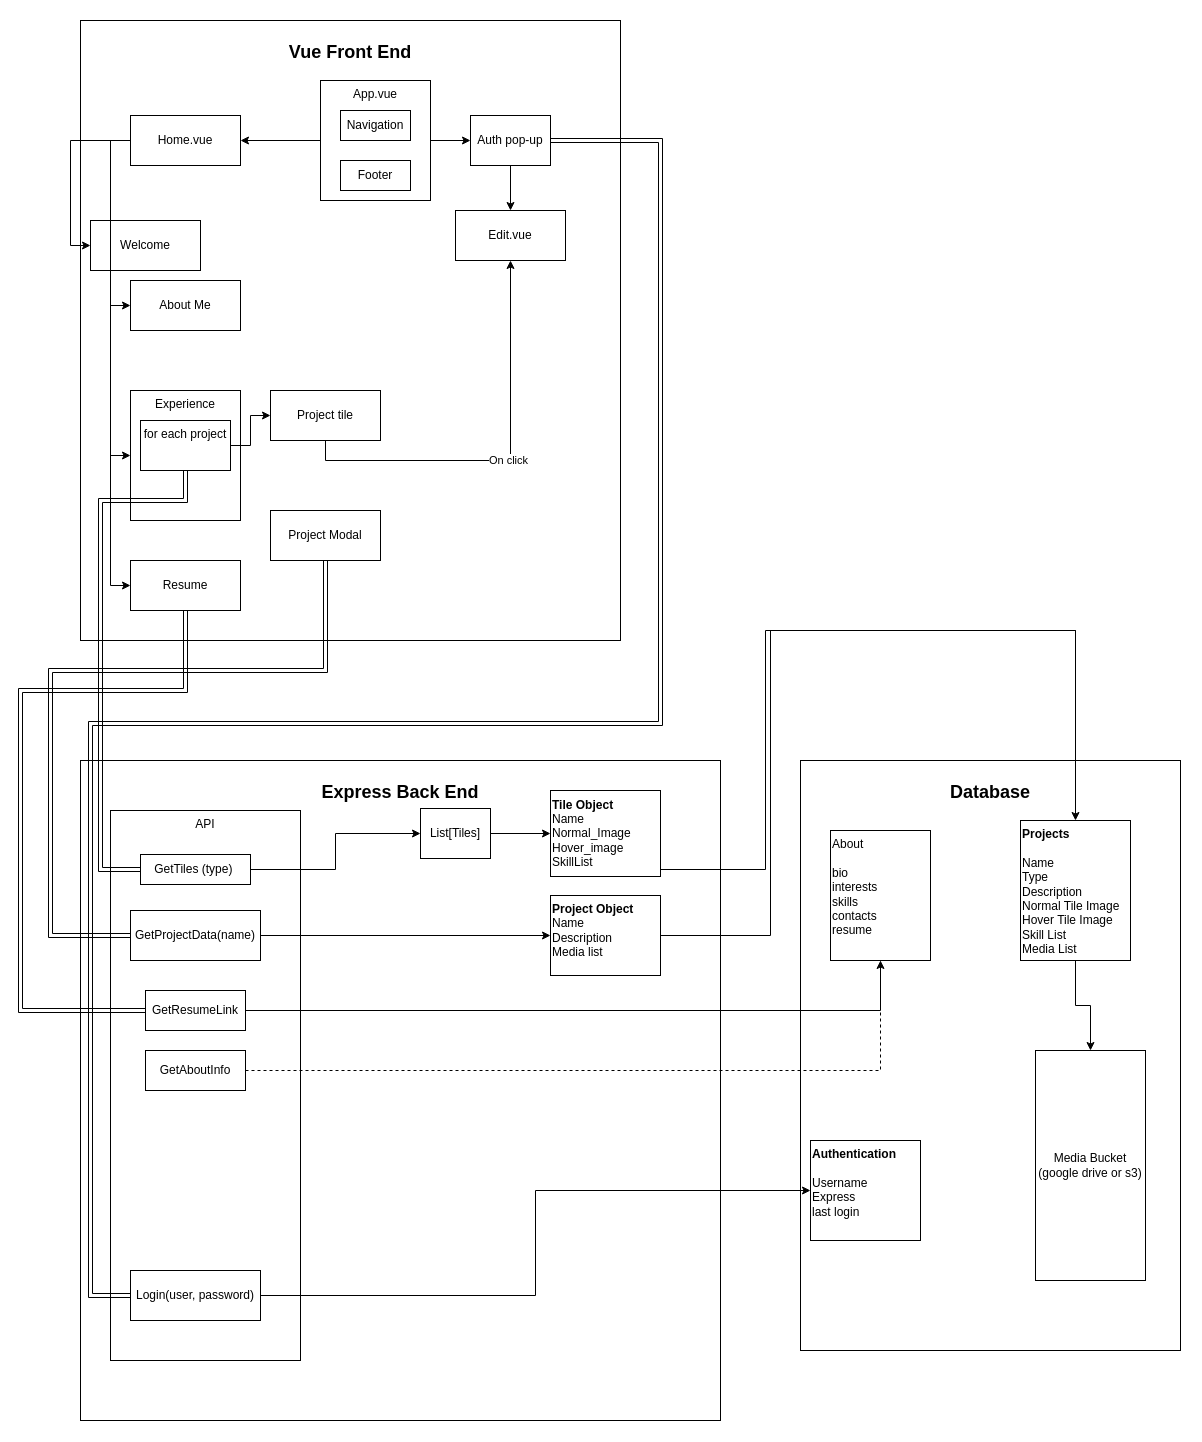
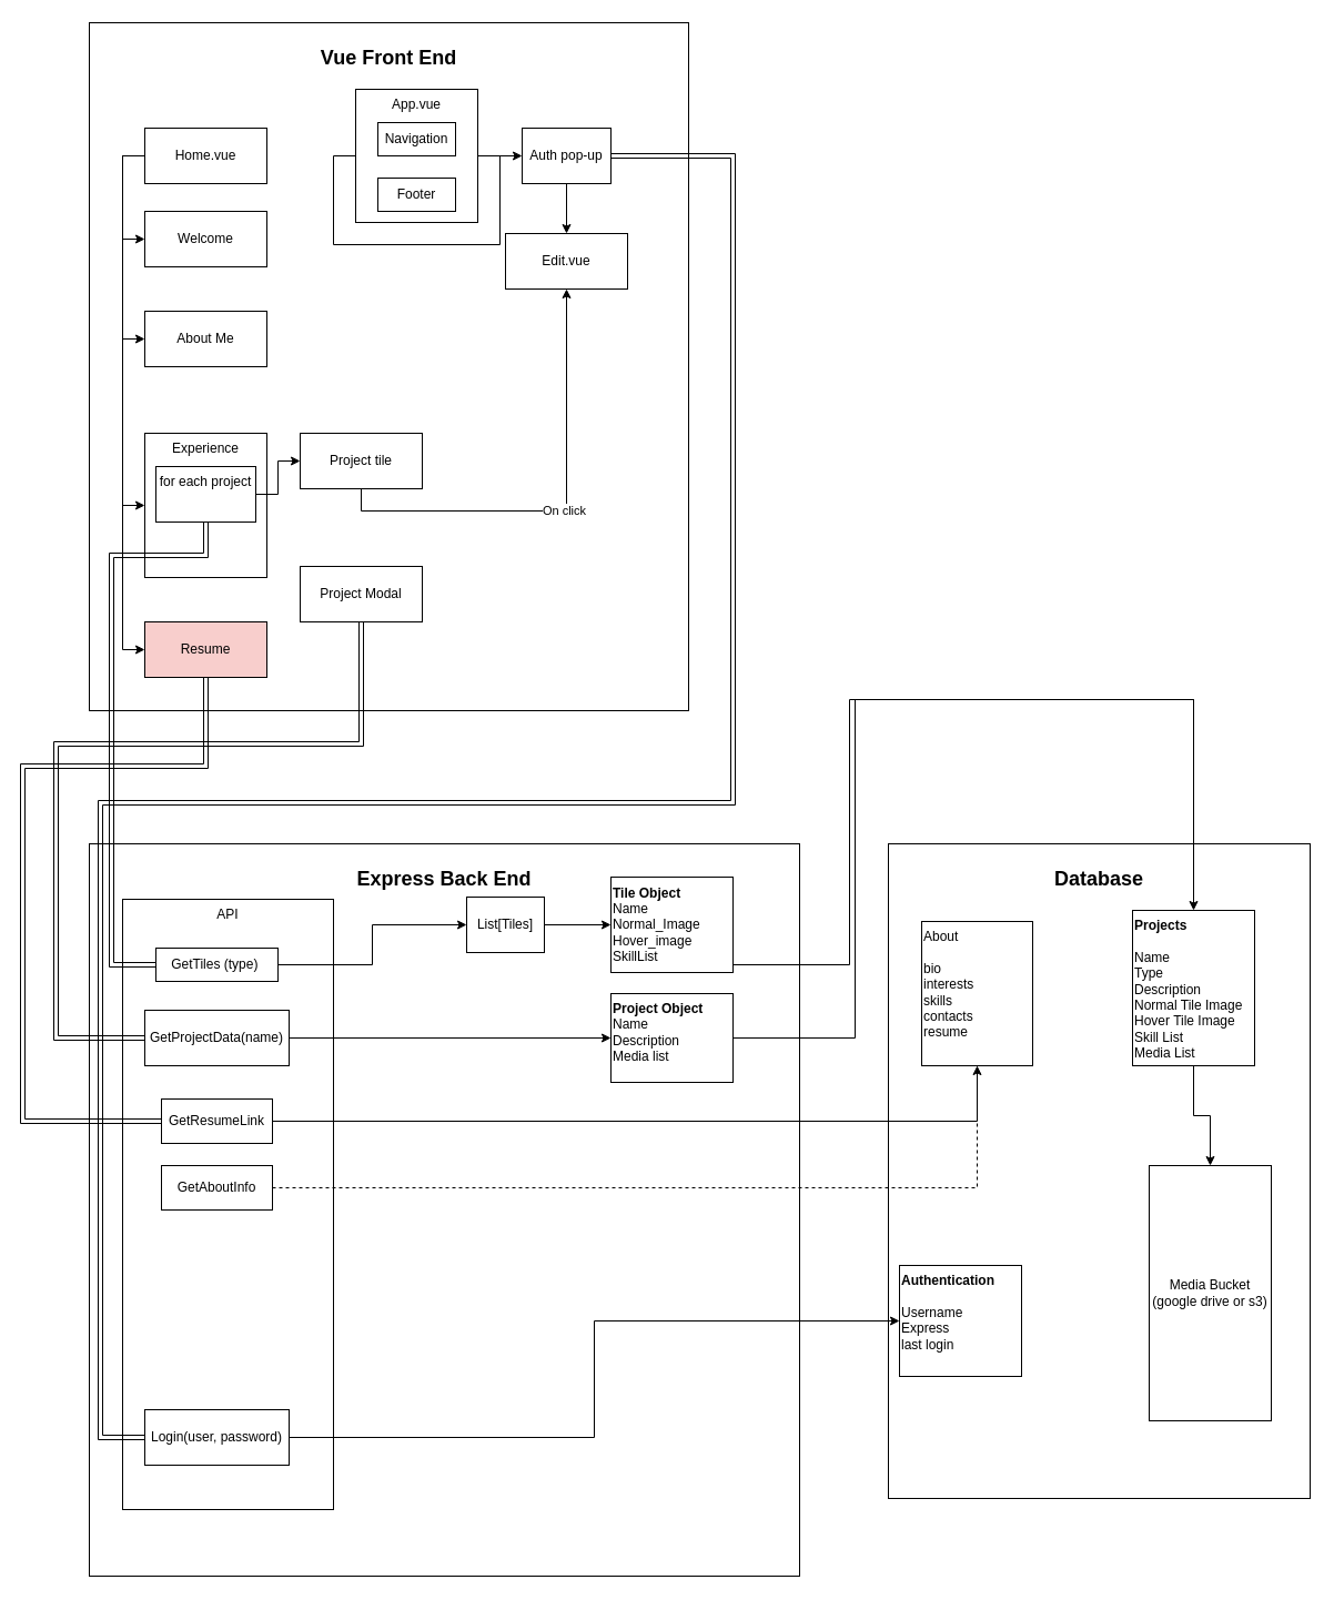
  <mxCell id="0" />
  <mxCell id="1" parent="0" />
  <mxCell id="2" value="&lt;h2&gt;Vue Front End&lt;/h2&gt;" style="html=1;whiteSpace=wrap;labelPosition=center;verticalLabelPosition=middle;align=center;verticalAlign=top;" vertex="1" parent="1"><mxGeometry x="80" y="20" width="540" height="620" as="geometry" /></mxCell>
- <mxCell id="3" style="edgeStyle=orthogonalEdgeStyle;rounded=0;orthogonalLoop=1;jettySize=auto;html=1;exitX=0;exitY=0.5;exitDx=0;exitDy=0;entryX=1;entryY=0.5;entryDx=0;entryDy=0;" edge="1" parent="1" source="5" target="16"><mxGeometry relative="1" as="geometry" /></mxCell>
+ <mxCell id="3" style="edgeStyle=orthogonalEdgeStyle;rounded=0;orthogonalLoop=1;jettySize=auto;html=1;exitX=0;exitY=0.5;exitDx=0;exitDy=0;" edge="1" parent="1" source="5" target="11"><mxGeometry relative="1" as="geometry" /></mxCell>
  <mxCell id="4" style="edgeStyle=orthogonalEdgeStyle;rounded=0;orthogonalLoop=1;jettySize=auto;html=1;exitX=1;exitY=0.5;exitDx=0;exitDy=0;entryX=0;entryY=0.5;entryDx=0;entryDy=0;" edge="1" parent="1" source="5" target="24"><mxGeometry relative="1" as="geometry" /></mxCell>
  <mxCell id="5" value="App.vue" style="html=1;whiteSpace=wrap;verticalAlign=top;" vertex="1" parent="1"><mxGeometry x="320" width="110" height="120" as="geometry" y="80" /></mxCell>
  <mxCell id="6" value="Navigation" style="html=1;whiteSpace=wrap;" vertex="1" parent="1"><mxGeometry x="340" y="110" width="70" height="30" as="geometry" /></mxCell>
- <mxCell id="7" value="Welcome" style="html=1;whiteSpace=wrap;" vertex="1" parent="1"><mxGeometry x="90" y="220" width="110" height="50" as="geometry" /></mxCell>
+ <mxCell id="7" value="Welcome" style="html=1;whiteSpace=wrap;" vertex="1" parent="1"><mxGeometry x="130" y="190" width="110" height="50" as="geometry" /></mxCell>
  <mxCell id="8" value="About Me" style="html=1;whiteSpace=wrap;" vertex="1" parent="1"><mxGeometry x="130" y="280" width="110" height="50" as="geometry" /></mxCell>
  <mxCell id="9" value="Experience" style="html=1;whiteSpace=wrap;verticalAlign=top;" vertex="1" parent="1"><mxGeometry x="130" y="390" width="110" height="130" as="geometry" /></mxCell>
- <mxCell id="10" value="Resume" style="html=1;whiteSpace=wrap;" vertex="1" parent="1"><mxGeometry x="130" y="560" width="110" height="50" as="geometry" /></mxCell>
+ <mxCell id="10" value="Resume" style="html=1;whiteSpace=wrap;fillColor=#f8cecc;" vertex="1" parent="1"><mxGeometry x="130" y="560" width="110" height="50" as="geometry" /></mxCell>
  <mxCell id="11" value="Footer" style="html=1;whiteSpace=wrap;" vertex="1" parent="1"><mxGeometry x="340" y="160" width="70" height="30" as="geometry" /></mxCell>
  <mxCell id="12" style="edgeStyle=orthogonalEdgeStyle;rounded=0;orthogonalLoop=1;jettySize=auto;html=1;exitX=0;exitY=0.5;exitDx=0;exitDy=0;entryX=0;entryY=0.5;entryDx=0;entryDy=0;" edge="1" parent="1" source="16" target="7"><mxGeometry relative="1" as="geometry" /></mxCell>
  <mxCell id="13" style="edgeStyle=orthogonalEdgeStyle;rounded=0;orthogonalLoop=1;jettySize=auto;html=1;exitX=0;exitY=0.5;exitDx=0;exitDy=0;entryX=0;entryY=0.5;entryDx=0;entryDy=0;" edge="1" parent="1" source="16" target="8"><mxGeometry relative="1" as="geometry" /></mxCell>
  <mxCell id="14" style="edgeStyle=orthogonalEdgeStyle;rounded=0;orthogonalLoop=1;jettySize=auto;html=1;exitX=0;exitY=0.5;exitDx=0;exitDy=0;entryX=0;entryY=0.5;entryDx=0;entryDy=0;" edge="1" parent="1" source="16" target="9"><mxGeometry relative="1" as="geometry" /></mxCell>
  <mxCell id="15" style="edgeStyle=orthogonalEdgeStyle;rounded=0;orthogonalLoop=1;jettySize=auto;html=1;exitX=0;exitY=0.5;exitDx=0;exitDy=0;entryX=0;entryY=0.5;entryDx=0;entryDy=0;" edge="1" parent="1" source="16" target="10"><mxGeometry relative="1" as="geometry" /></mxCell>
  <mxCell id="16" value="Home.vue" style="html=1;whiteSpace=wrap;" vertex="1" parent="1"><mxGeometry x="130" y="115" width="110" height="50" as="geometry" /></mxCell>
  <mxCell id="17" value="On click" style="edgeStyle=orthogonalEdgeStyle;rounded=0;orthogonalLoop=1;jettySize=auto;html=1;exitX=0.5;exitY=1;exitDx=0;exitDy=0;" edge="1" parent="1" source="18" target="22"><mxGeometry relative="1" as="geometry" /></mxCell>
  <mxCell id="18" value="Project tile" style="html=1;whiteSpace=wrap;" vertex="1" parent="1"><mxGeometry x="270" y="390" width="110" height="50" as="geometry" /></mxCell>
  <mxCell id="19" value="Project Modal" style="html=1;whiteSpace=wrap;" vertex="1" parent="1"><mxGeometry x="270" y="510" width="110" height="50" as="geometry" /></mxCell>
  <mxCell id="20" style="edgeStyle=orthogonalEdgeStyle;rounded=0;orthogonalLoop=1;jettySize=auto;html=1;exitX=1;exitY=0.5;exitDx=0;exitDy=0;entryX=0;entryY=0.5;entryDx=0;entryDy=0;" edge="1" parent="1" source="21" target="18"><mxGeometry relative="1" as="geometry" /></mxCell>
  <mxCell id="21" value="for each project" style="html=1;whiteSpace=wrap;verticalAlign=top;" vertex="1" parent="1"><mxGeometry x="140" y="420" width="90" height="50" as="geometry" /></mxCell>
  <mxCell id="22" value="Edit.vue" style="html=1;whiteSpace=wrap;" vertex="1" parent="1"><mxGeometry x="455" y="210" width="110" height="50" as="geometry" /></mxCell>
  <mxCell id="23" style="edgeStyle=orthogonalEdgeStyle;rounded=0;orthogonalLoop=1;jettySize=auto;html=1;exitX=0.5;exitY=1;exitDx=0;exitDy=0;" edge="1" parent="1" source="24" target="22"><mxGeometry relative="1" as="geometry" /></mxCell>
  <mxCell id="24" value="Auth pop-up" style="html=1;whiteSpace=wrap;" vertex="1" parent="1"><mxGeometry x="470" y="115" width="80" height="50" as="geometry" /></mxCell>
  <mxCell id="25" value="&lt;h2&gt;Express Back End&lt;/h2&gt;" style="html=1;whiteSpace=wrap;verticalAlign=top;" vertex="1" parent="1"><mxGeometry x="80" y="760" width="640" height="660" as="geometry" /></mxCell>
  <mxCell id="26" style="edgeStyle=orthogonalEdgeStyle;rounded=0;orthogonalLoop=1;jettySize=auto;html=1;exitX=1;exitY=0.5;exitDx=0;exitDy=0;entryX=0;entryY=0.5;entryDx=0;entryDy=0;" edge="1" parent="1" source="27" target="28"><mxGeometry relative="1" as="geometry" /></mxCell>
  <mxCell id="27" value="List[Tiles]" style="html=1;whiteSpace=wrap;verticalAlign=middle;" vertex="1" parent="1"><mxGeometry x="420" y="808" width="70" height="50" as="geometry" /></mxCell>
  <mxCell id="28" value="&lt;b&gt;Tile Object&lt;/b&gt;&lt;br&gt;Name&lt;br&gt;Normal_Image&lt;br&gt;Hover_image&lt;br&gt;SkillList" style="html=1;whiteSpace=wrap;verticalAlign=middle;labelPosition=center;verticalLabelPosition=middle;align=left;" vertex="1" parent="1"><mxGeometry x="550" y="790" width="110" height="86" as="geometry" /></mxCell>
  <mxCell id="29" value="API" style="html=1;whiteSpace=wrap;verticalAlign=top;" vertex="1" parent="1"><mxGeometry x="110" y="810" width="190" height="550" as="geometry" /></mxCell>
  <mxCell id="30" style="edgeStyle=orthogonalEdgeStyle;rounded=0;orthogonalLoop=1;jettySize=auto;html=1;exitX=1;exitY=0.5;exitDx=0;exitDy=0;entryX=0;entryY=0.5;entryDx=0;entryDy=0;" edge="1" parent="1" source="31" target="27"><mxGeometry relative="1" as="geometry" /></mxCell>
  <mxCell id="31" value="GetTiles (type)&amp;nbsp;" style="html=1;whiteSpace=wrap;" vertex="1" parent="1"><mxGeometry x="140" y="854" width="110" height="30" as="geometry" /></mxCell>
  <mxCell id="32" style="edgeStyle=orthogonalEdgeStyle;rounded=0;orthogonalLoop=1;jettySize=auto;html=1;exitX=1;exitY=0.5;exitDx=0;exitDy=0;entryX=0;entryY=0.5;entryDx=0;entryDy=0;" edge="1" parent="1" source="33" target="35"><mxGeometry relative="1" as="geometry" /></mxCell>
  <mxCell id="33" value="GetProjectData(name)" style="html=1;whiteSpace=wrap;" vertex="1" parent="1"><mxGeometry x="130" y="910" width="130" height="50" as="geometry" /></mxCell>
  <mxCell id="34" style="edgeStyle=orthogonalEdgeStyle;rounded=0;orthogonalLoop=1;jettySize=auto;html=1;exitX=1;exitY=0.5;exitDx=0;exitDy=0;entryX=0.5;entryY=0;entryDx=0;entryDy=0;" edge="1" parent="1" source="35" target="39"><mxGeometry relative="1" as="geometry"><Array as="points"><mxPoint x="770" y="935" /><mxPoint x="770" y="630" /><mxPoint x="1075" y="630" /></Array></mxGeometry></mxCell>
  <mxCell id="35" value="&lt;b&gt;Project Object&lt;br&gt;&lt;/b&gt;Name&lt;br&gt;Description&lt;br&gt;Media list" style="html=1;whiteSpace=wrap;verticalAlign=top;align=left;" vertex="1" parent="1"><mxGeometry x="550" y="895" width="110" height="80" as="geometry" /></mxCell>
  <mxCell id="36" value="&lt;h2&gt;Database&lt;/h2&gt;" style="html=1;whiteSpace=wrap;verticalAlign=top;" vertex="1" parent="1"><mxGeometry x="800" y="760" width="380" height="590" as="geometry" /></mxCell>
  <mxCell id="37" value="&lt;b&gt;Authentication&lt;/b&gt;&lt;br&gt;&lt;br&gt;Username&lt;br&gt;Express&lt;br&gt;last login" style="html=1;whiteSpace=wrap;verticalAlign=top;align=left;" vertex="1" parent="1"><mxGeometry x="810" y="1140" width="110" height="100" as="geometry" /></mxCell>
  <mxCell id="38" style="edgeStyle=orthogonalEdgeStyle;rounded=0;orthogonalLoop=1;jettySize=auto;html=1;exitX=0.5;exitY=1;exitDx=0;exitDy=0;entryX=0.5;entryY=0;entryDx=0;entryDy=0;" edge="1" parent="1" source="39" target="44"><mxGeometry relative="1" as="geometry" /></mxCell>
  <mxCell id="39" value="&lt;b&gt;Projects&lt;/b&gt;&lt;br&gt;&lt;br&gt;Name&lt;br&gt;Type&lt;br&gt;Description&lt;br&gt;Normal Tile Image&lt;br&gt;Hover Tile Image&lt;br&gt;Skill List&lt;br&gt;Media List" style="html=1;whiteSpace=wrap;verticalAlign=top;align=left;" vertex="1" parent="1"><mxGeometry x="1020" y="820" width="110" height="140" as="geometry" /></mxCell>
  <mxCell id="40" style="edgeStyle=orthogonalEdgeStyle;rounded=0;orthogonalLoop=1;jettySize=auto;html=1;exitX=1;exitY=0.5;exitDx=0;exitDy=0;entryX=0;entryY=0.5;entryDx=0;entryDy=0;" edge="1" parent="1" source="41" target="37"><mxGeometry relative="1" as="geometry" /></mxCell>
  <mxCell id="41" value="Login(user, password)" style="html=1;whiteSpace=wrap;" vertex="1" parent="1"><mxGeometry x="130" y="1270" width="130" height="50" as="geometry" /></mxCell>
  <mxCell id="42" style="edgeStyle=orthogonalEdgeStyle;rounded=0;orthogonalLoop=1;jettySize=auto;html=1;exitX=1;exitY=0.5;exitDx=0;exitDy=0;entryX=0;entryY=0.5;entryDx=0;entryDy=0;shape=link;" edge="1" parent="1" source="24" target="41"><mxGeometry relative="1" as="geometry"><Array as="points"><mxPoint x="660" y="140" /><mxPoint x="660" y="723" /><mxPoint x="90" y="723" /><mxPoint x="90" y="1295" /></Array></mxGeometry></mxCell>
  <mxCell id="43" style="edgeStyle=orthogonalEdgeStyle;rounded=0;orthogonalLoop=1;jettySize=auto;html=1;exitX=0.5;exitY=1;exitDx=0;exitDy=0;entryX=0;entryY=0.5;entryDx=0;entryDy=0;shape=link;" edge="1" parent="1" source="21" target="31"><mxGeometry relative="1" as="geometry"><Array as="points"><mxPoint x="185" y="500" /><mxPoint x="100" y="500" /><mxPoint x="100" y="869" /></Array></mxGeometry></mxCell>
  <mxCell id="44" value="Media Bucket (google drive or s3)" style="html=1;whiteSpace=wrap;" vertex="1" parent="1"><mxGeometry x="1035" y="1050" width="110" height="230" as="geometry" /></mxCell>
  <mxCell id="45" style="edgeStyle=orthogonalEdgeStyle;rounded=0;orthogonalLoop=1;jettySize=auto;html=1;exitX=1;exitY=0.5;exitDx=0;exitDy=0;entryX=0.5;entryY=0;entryDx=0;entryDy=0;" edge="1" parent="1" source="28" target="39"><mxGeometry relative="1" as="geometry"><Array as="points"><mxPoint x="765" y="869" /><mxPoint x="765" y="630" /><mxPoint x="1075" y="630" /></Array></mxGeometry></mxCell>
  <mxCell id="46" style="edgeStyle=orthogonalEdgeStyle;rounded=0;orthogonalLoop=1;jettySize=auto;html=1;exitX=0.5;exitY=1;exitDx=0;exitDy=0;entryX=0;entryY=0.5;entryDx=0;entryDy=0;shape=link;" edge="1" parent="1" source="19" target="33"><mxGeometry relative="1" as="geometry"><Array as="points"><mxPoint x="325" y="670" /><mxPoint x="50" y="670" /><mxPoint x="50" y="935" /></Array></mxGeometry></mxCell>
  <mxCell id="47" style="edgeStyle=orthogonalEdgeStyle;rounded=0;orthogonalLoop=1;jettySize=auto;html=1;exitX=1;exitY=0.5;exitDx=0;exitDy=0;entryX=0.5;entryY=1;entryDx=0;entryDy=0;" edge="1" parent="1" source="48" target="52"><mxGeometry relative="1" as="geometry" /></mxCell>
  <mxCell id="48" value="GetResumeLink" style="whiteSpace=wrap;html=1;align=center;" vertex="1" parent="1"><mxGeometry x="145" y="990" width="100" height="40" as="geometry" /></mxCell>
  <mxCell id="49" style="edgeStyle=orthogonalEdgeStyle;rounded=0;orthogonalLoop=1;jettySize=auto;html=1;exitX=0.5;exitY=1;exitDx=0;exitDy=0;entryX=0;entryY=0.5;entryDx=0;entryDy=0;shape=link;" edge="1" parent="1" source="10" target="48"><mxGeometry relative="1" as="geometry"><Array as="points"><mxPoint x="185" y="690" /><mxPoint x="20" y="690" /><mxPoint x="20" y="1010" /></Array></mxGeometry></mxCell>
  <mxCell id="50" style="edgeStyle=orthogonalEdgeStyle;rounded=0;orthogonalLoop=1;jettySize=auto;html=1;exitX=1;exitY=0.5;exitDx=0;exitDy=0;entryX=0.5;entryY=0.923;entryDx=0;entryDy=0;entryPerimeter=0;dashed=1;" edge="1" parent="1" source="51" target="52"><mxGeometry relative="1" as="geometry" /></mxCell>
  <mxCell id="51" value="GetAboutInfo" style="whiteSpace=wrap;html=1;align=center;" vertex="1" parent="1"><mxGeometry x="145" y="1050" width="100" height="40" as="geometry" /></mxCell>
  <mxCell id="52" value="About&lt;br&gt;&lt;br&gt;bio&lt;br&gt;interests&lt;br&gt;skills&lt;br&gt;contacts&lt;br&gt;resume" style="whiteSpace=wrap;html=1;align=left;verticalAlign=top;" vertex="1" parent="1"><mxGeometry x="830" y="830" width="100" height="130" as="geometry" /></mxCell>
